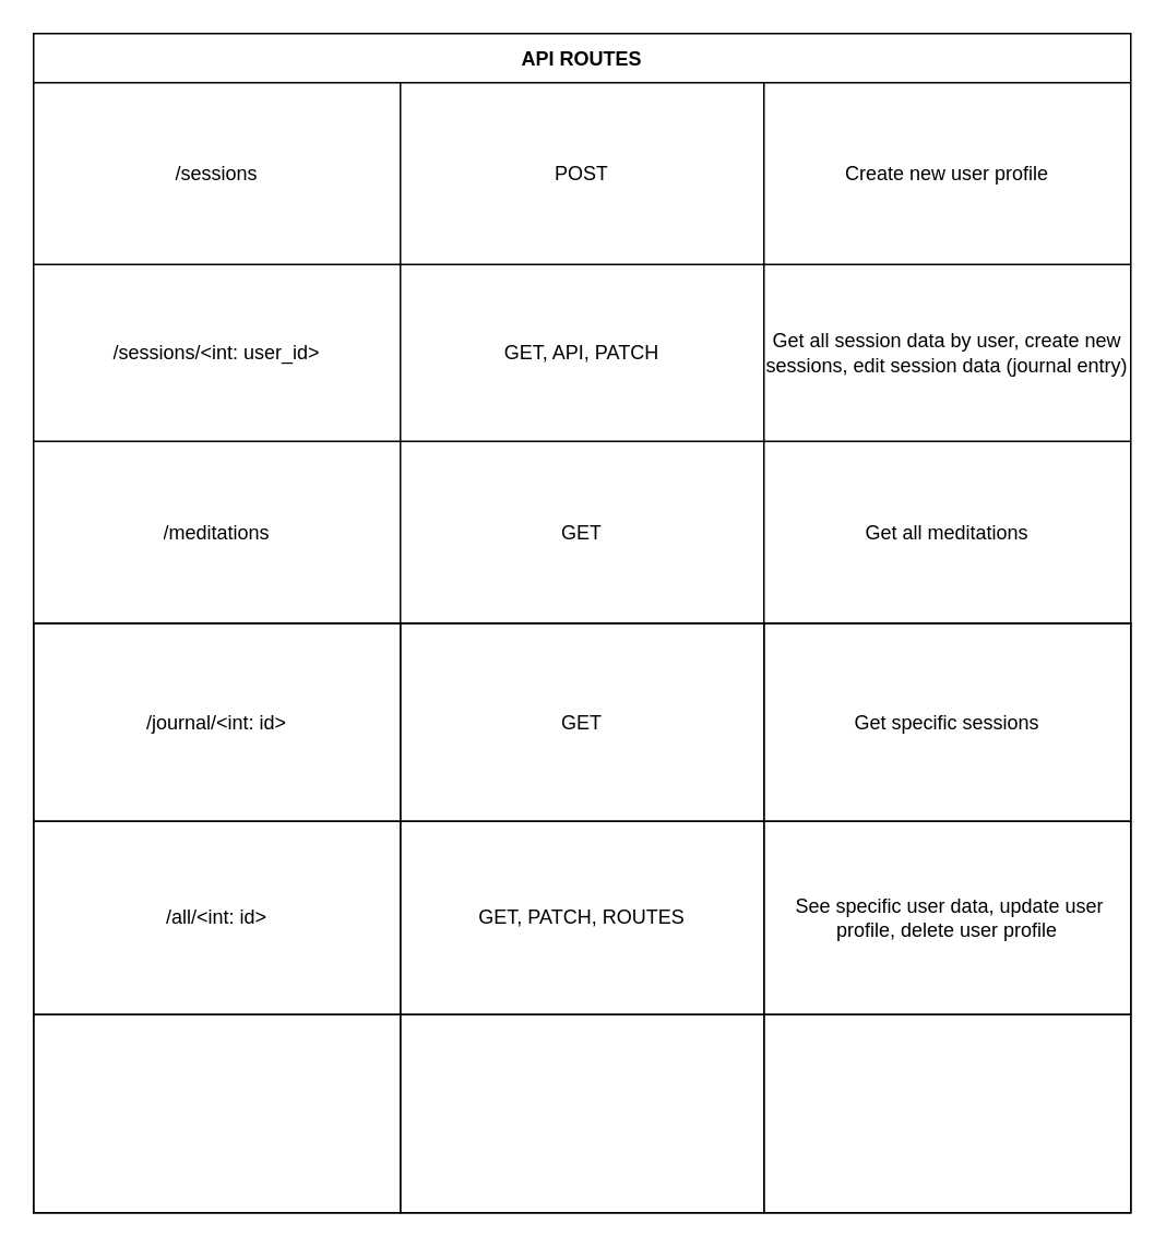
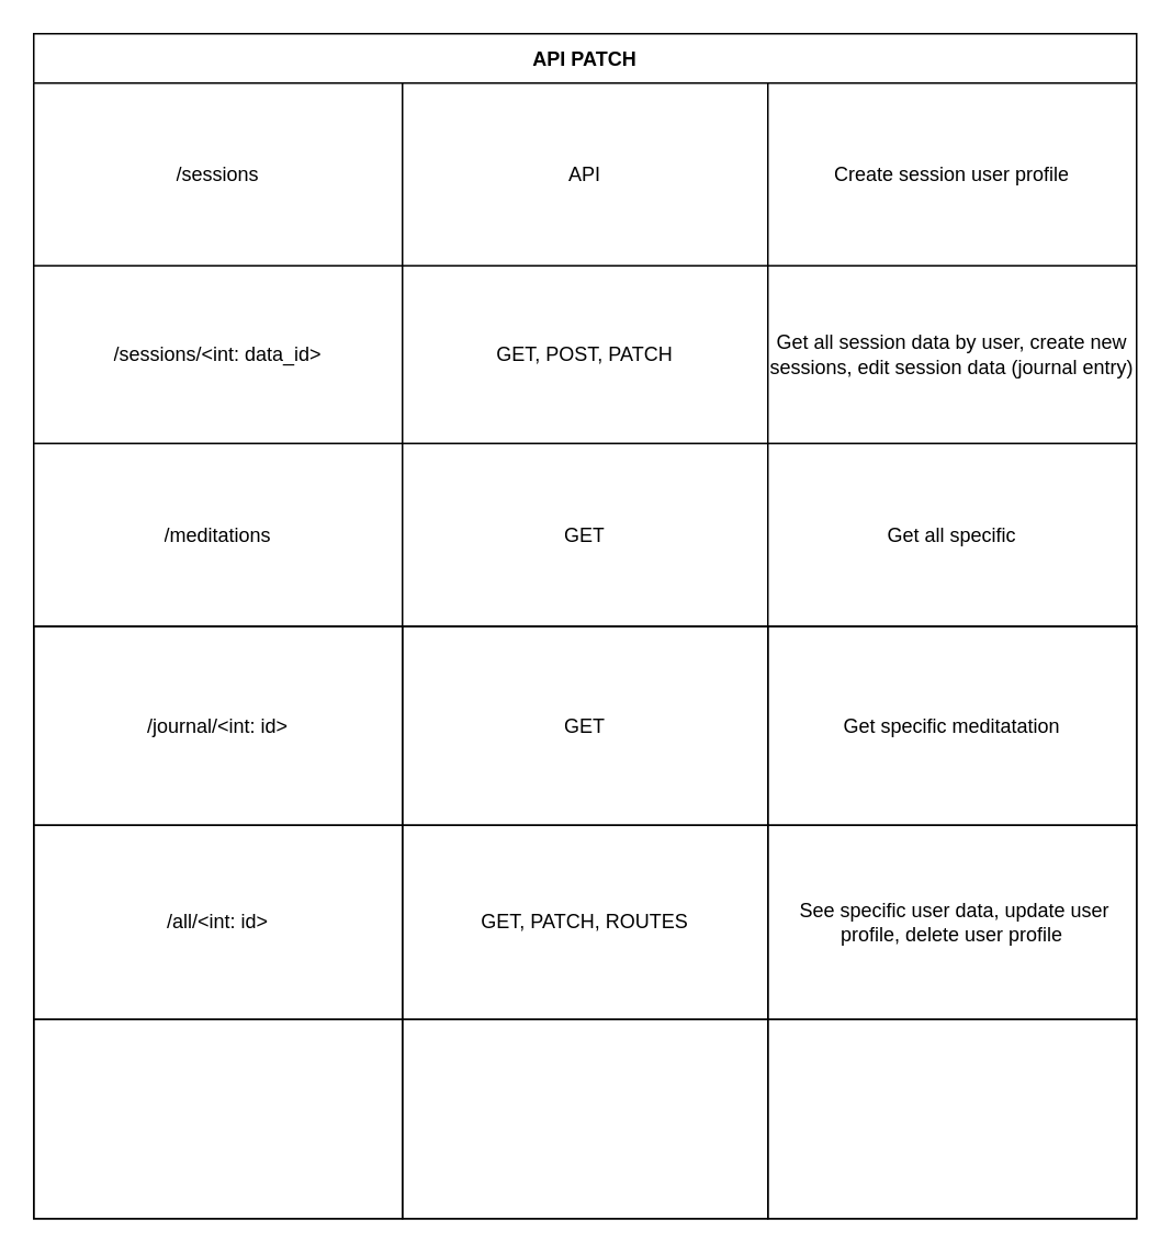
  <mxCell id="0" />
  <mxCell id="1" parent="0" />
- <mxCell id="2" value="API ROUTES" style="shape=table;startSize=30;container=1;collapsible=0;childLayout=tableLayout;fontStyle=1;align=center;" vertex="1" parent="1"><mxGeometry x="20" y="20" width="670" height="360" as="geometry" /></mxCell>
+ <mxCell id="2" value="API PATCH" style="shape=table;startSize=30;container=1;collapsible=0;childLayout=tableLayout;fontStyle=1;align=center;" vertex="1" parent="1"><mxGeometry x="20" y="20" width="670" height="360" as="geometry" /></mxCell>
  <mxCell id="3" value="" style="shape=tableRow;horizontal=0;startSize=0;swimlaneHead=0;swimlaneBody=0;top=0;left=0;bottom=0;right=0;collapsible=0;dropTarget=0;fillColor=none;points=[[0,0.5],[1,0.5]];portConstraint=eastwest;" vertex="1" parent="2"><mxGeometry y="30" width="670" height="111" as="geometry" /></mxCell>
  <mxCell id="4" value="/sessions" style="shape=partialRectangle;html=1;whiteSpace=wrap;connectable=0;fillColor=none;top=0;left=0;bottom=0;right=0;overflow=hidden;" vertex="1" parent="3"><mxGeometry width="224" height="111" as="geometry"><mxRectangle width="224" height="111" as="alternateBounds" /></mxGeometry></mxCell>
- <mxCell id="5" value="POST" style="shape=partialRectangle;html=1;whiteSpace=wrap;connectable=0;fillColor=none;top=0;left=0;bottom=0;right=0;overflow=hidden;" vertex="1" parent="3"><mxGeometry x="224" width="222" height="111" as="geometry"><mxRectangle width="222" height="111" as="alternateBounds" /></mxGeometry></mxCell>
- <mxCell id="6" value="Create new user profile" style="shape=partialRectangle;html=1;whiteSpace=wrap;connectable=0;fillColor=none;top=0;left=0;bottom=0;right=0;overflow=hidden;" vertex="1" parent="3"><mxGeometry x="446" width="224" height="111" as="geometry"><mxRectangle width="224" height="111" as="alternateBounds" /></mxGeometry></mxCell>
+ <mxCell id="5" value="API" style="shape=partialRectangle;html=1;whiteSpace=wrap;connectable=0;fillColor=none;top=0;left=0;bottom=0;right=0;overflow=hidden;" vertex="1" parent="3"><mxGeometry x="224" width="222" height="111" as="geometry"><mxRectangle width="222" height="111" as="alternateBounds" /></mxGeometry></mxCell>
+ <mxCell id="6" value="Create session user profile" style="shape=partialRectangle;html=1;whiteSpace=wrap;connectable=0;fillColor=none;top=0;left=0;bottom=0;right=0;overflow=hidden;" vertex="1" parent="3"><mxGeometry x="446" width="224" height="111" as="geometry"><mxRectangle width="224" height="111" as="alternateBounds" /></mxGeometry></mxCell>
  <mxCell id="7" value="" style="shape=tableRow;horizontal=0;startSize=0;swimlaneHead=0;swimlaneBody=0;top=0;left=0;bottom=0;right=0;collapsible=0;dropTarget=0;fillColor=none;points=[[0,0.5],[1,0.5]];portConstraint=eastwest;" vertex="1" parent="2"><mxGeometry y="141" width="670" height="108" as="geometry" /></mxCell>
- <mxCell id="8" value="/sessions/&amp;lt;int: user_id&amp;gt;" style="shape=partialRectangle;html=1;whiteSpace=wrap;connectable=0;fillColor=none;top=0;left=0;bottom=0;right=0;overflow=hidden;" vertex="1" parent="7"><mxGeometry width="224" height="108" as="geometry"><mxRectangle width="224" height="108" as="alternateBounds" /></mxGeometry></mxCell>
- <mxCell id="9" value="GET, API, PATCH" style="shape=partialRectangle;html=1;whiteSpace=wrap;connectable=0;fillColor=none;top=0;left=0;bottom=0;right=0;overflow=hidden;" vertex="1" parent="7"><mxGeometry x="224" width="222" height="108" as="geometry"><mxRectangle width="222" height="108" as="alternateBounds" /></mxGeometry></mxCell>
+ <mxCell id="8" value="/sessions/&amp;lt;int: data_id&amp;gt;" style="shape=partialRectangle;html=1;whiteSpace=wrap;connectable=0;fillColor=none;top=0;left=0;bottom=0;right=0;overflow=hidden;" vertex="1" parent="7"><mxGeometry width="224" height="108" as="geometry"><mxRectangle width="224" height="108" as="alternateBounds" /></mxGeometry></mxCell>
+ <mxCell id="9" value="GET, POST, PATCH" style="shape=partialRectangle;html=1;whiteSpace=wrap;connectable=0;fillColor=none;top=0;left=0;bottom=0;right=0;overflow=hidden;" vertex="1" parent="7"><mxGeometry x="224" width="222" height="108" as="geometry"><mxRectangle width="222" height="108" as="alternateBounds" /></mxGeometry></mxCell>
  <mxCell id="10" value="Get all session data by user, create new sessions, edit session data (journal entry)" style="shape=partialRectangle;html=1;whiteSpace=wrap;connectable=0;fillColor=none;top=0;left=0;bottom=0;right=0;overflow=hidden;" vertex="1" parent="7"><mxGeometry x="446" width="224" height="108" as="geometry"><mxRectangle width="224" height="108" as="alternateBounds" /></mxGeometry></mxCell>
  <mxCell id="11" value="" style="shape=tableRow;horizontal=0;startSize=0;swimlaneHead=0;swimlaneBody=0;top=0;left=0;bottom=0;right=0;collapsible=0;dropTarget=0;fillColor=none;points=[[0,0.5],[1,0.5]];portConstraint=eastwest;" vertex="1" parent="2"><mxGeometry y="249" width="670" height="111" as="geometry" /></mxCell>
  <mxCell id="12" value="/meditations" style="shape=partialRectangle;html=1;whiteSpace=wrap;connectable=0;fillColor=none;top=0;left=0;bottom=0;right=0;overflow=hidden;" vertex="1" parent="11"><mxGeometry width="224" height="111" as="geometry"><mxRectangle width="224" height="111" as="alternateBounds" /></mxGeometry></mxCell>
  <mxCell id="13" value="GET" style="shape=partialRectangle;html=1;whiteSpace=wrap;connectable=0;fillColor=none;top=0;left=0;bottom=0;right=0;overflow=hidden;" vertex="1" parent="11"><mxGeometry x="224" width="222" height="111" as="geometry"><mxRectangle width="222" height="111" as="alternateBounds" /></mxGeometry></mxCell>
- <mxCell id="14" value="Get all meditations" style="shape=partialRectangle;html=1;whiteSpace=wrap;connectable=0;fillColor=none;top=0;left=0;bottom=0;right=0;overflow=hidden;" vertex="1" parent="11"><mxGeometry x="446" width="224" height="111" as="geometry"><mxRectangle width="224" height="111" as="alternateBounds" /></mxGeometry></mxCell>
+ <mxCell id="14" value="Get all specific" style="shape=partialRectangle;html=1;whiteSpace=wrap;connectable=0;fillColor=none;top=0;left=0;bottom=0;right=0;overflow=hidden;" vertex="1" parent="11"><mxGeometry x="446" width="224" height="111" as="geometry"><mxRectangle width="224" height="111" as="alternateBounds" /></mxGeometry></mxCell>
  <mxCell id="15" value="" style="childLayout=tableLayout;recursiveResize=0;shadow=0;fillColor=none;" vertex="1" parent="1"><mxGeometry x="20" y="380" width="670" height="360" as="geometry" /></mxCell>
  <mxCell id="16" value="" style="shape=tableRow;horizontal=0;startSize=0;swimlaneHead=0;swimlaneBody=0;top=0;left=0;bottom=0;right=0;dropTarget=0;collapsible=0;recursiveResize=0;expand=0;fontStyle=0;fillColor=none;strokeColor=inherit;" vertex="1" parent="15"><mxGeometry width="670" height="121" as="geometry" /></mxCell>
  <mxCell id="17" value="/journal/&amp;lt;int: id&amp;gt;" style="connectable=0;recursiveResize=0;strokeColor=inherit;fillColor=none;align=center;whiteSpace=wrap;html=1;" vertex="1" parent="16"><mxGeometry width="224" height="121" as="geometry"><mxRectangle width="224" height="121" as="alternateBounds" /></mxGeometry></mxCell>
  <mxCell id="18" value="GET" style="connectable=0;recursiveResize=0;strokeColor=inherit;fillColor=none;align=center;whiteSpace=wrap;html=1;" vertex="1" parent="16"><mxGeometry x="224" width="222" height="121" as="geometry"><mxRectangle width="222" height="121" as="alternateBounds" /></mxGeometry></mxCell>
- <mxCell id="19" value="Get specific sessions" style="connectable=0;recursiveResize=0;strokeColor=inherit;fillColor=none;align=center;whiteSpace=wrap;html=1;" vertex="1" parent="16"><mxGeometry x="446" width="224" height="121" as="geometry"><mxRectangle width="224" height="121" as="alternateBounds" /></mxGeometry></mxCell>
+ <mxCell id="19" value="Get specific meditatation" style="connectable=0;recursiveResize=0;strokeColor=inherit;fillColor=none;align=center;whiteSpace=wrap;html=1;" vertex="1" parent="16"><mxGeometry x="446" width="224" height="121" as="geometry"><mxRectangle width="224" height="121" as="alternateBounds" /></mxGeometry></mxCell>
  <mxCell id="20" style="shape=tableRow;horizontal=0;startSize=0;swimlaneHead=0;swimlaneBody=0;top=0;left=0;bottom=0;right=0;dropTarget=0;collapsible=0;recursiveResize=0;expand=0;fontStyle=0;fillColor=none;strokeColor=inherit;" vertex="1" parent="15"><mxGeometry y="121" width="670" height="118" as="geometry" /></mxCell>
  <mxCell id="21" value="/all/&amp;lt;int: id&amp;gt;" style="connectable=0;recursiveResize=0;strokeColor=inherit;fillColor=none;align=center;whiteSpace=wrap;html=1;" vertex="1" parent="20"><mxGeometry width="224" height="118" as="geometry"><mxRectangle width="224" height="118" as="alternateBounds" /></mxGeometry></mxCell>
  <mxCell id="22" value="GET, PATCH, ROUTES" style="connectable=0;recursiveResize=0;strokeColor=inherit;fillColor=none;align=center;whiteSpace=wrap;html=1;" vertex="1" parent="20"><mxGeometry x="224" width="222" height="118" as="geometry"><mxRectangle width="222" height="118" as="alternateBounds" /></mxGeometry></mxCell>
  <mxCell id="23" value="&amp;nbsp;See specific user data, update user profile, delete user profile" style="connectable=0;recursiveResize=0;strokeColor=inherit;fillColor=none;align=center;whiteSpace=wrap;html=1;" vertex="1" parent="20"><mxGeometry x="446" width="224" height="118" as="geometry"><mxRectangle width="224" height="118" as="alternateBounds" /></mxGeometry></mxCell>
  <mxCell id="24" style="shape=tableRow;horizontal=0;startSize=0;swimlaneHead=0;swimlaneBody=0;top=0;left=0;bottom=0;right=0;dropTarget=0;collapsible=0;recursiveResize=0;expand=0;fontStyle=0;fillColor=none;strokeColor=inherit;" vertex="1" parent="15"><mxGeometry y="239" width="670" height="121" as="geometry" /></mxCell>
  <mxCell id="25" value="" style="connectable=0;recursiveResize=0;strokeColor=inherit;fillColor=none;align=center;whiteSpace=wrap;html=1;" vertex="1" parent="24"><mxGeometry width="224" height="121" as="geometry"><mxRectangle width="224" height="121" as="alternateBounds" /></mxGeometry></mxCell>
  <mxCell id="26" value="" style="connectable=0;recursiveResize=0;strokeColor=inherit;fillColor=none;align=center;whiteSpace=wrap;html=1;" vertex="1" parent="24"><mxGeometry x="224" width="222" height="121" as="geometry"><mxRectangle width="222" height="121" as="alternateBounds" /></mxGeometry></mxCell>
  <mxCell id="27" value="" style="connectable=0;recursiveResize=0;strokeColor=inherit;fillColor=none;align=center;whiteSpace=wrap;html=1;" vertex="1" parent="24"><mxGeometry x="446" width="224" height="121" as="geometry"><mxRectangle width="224" height="121" as="alternateBounds" /></mxGeometry></mxCell>
